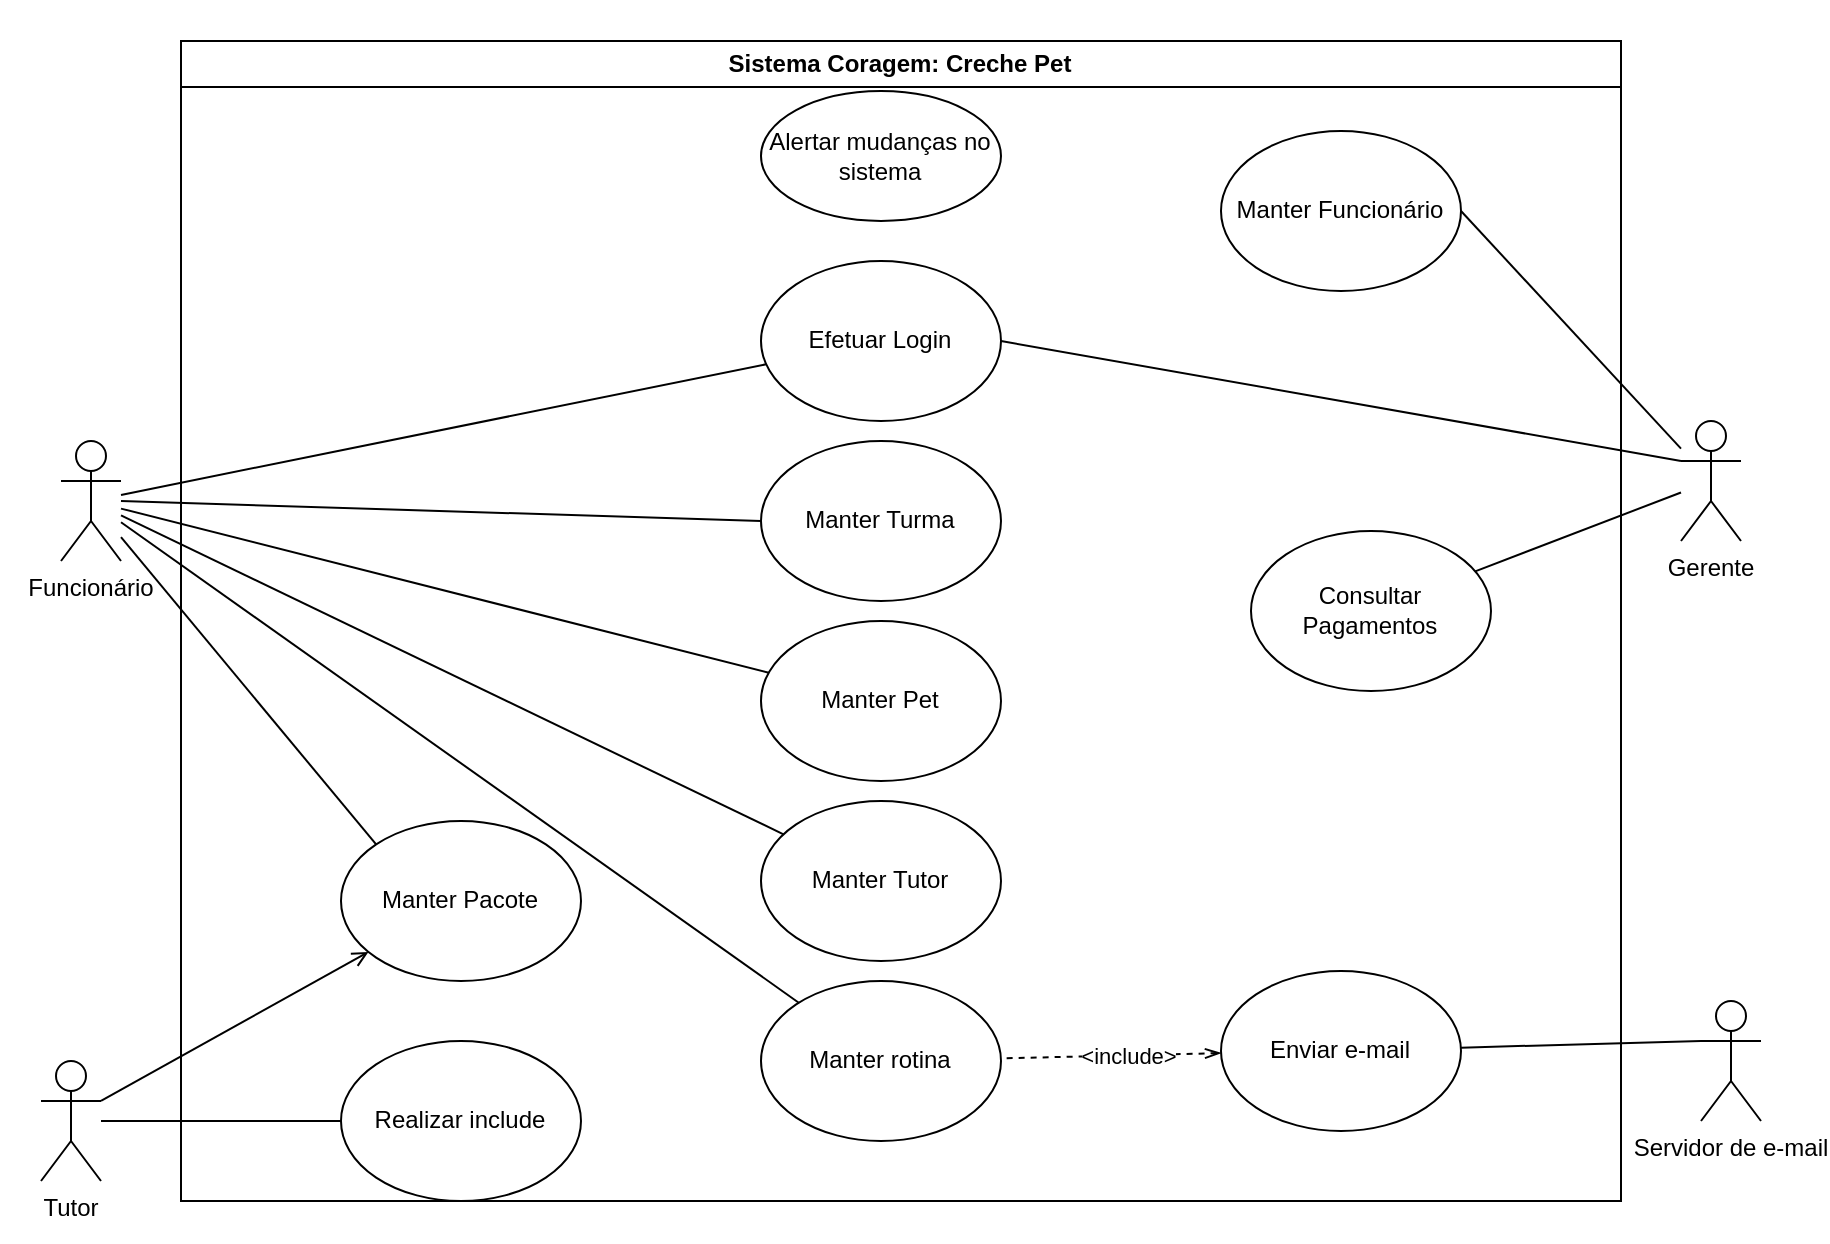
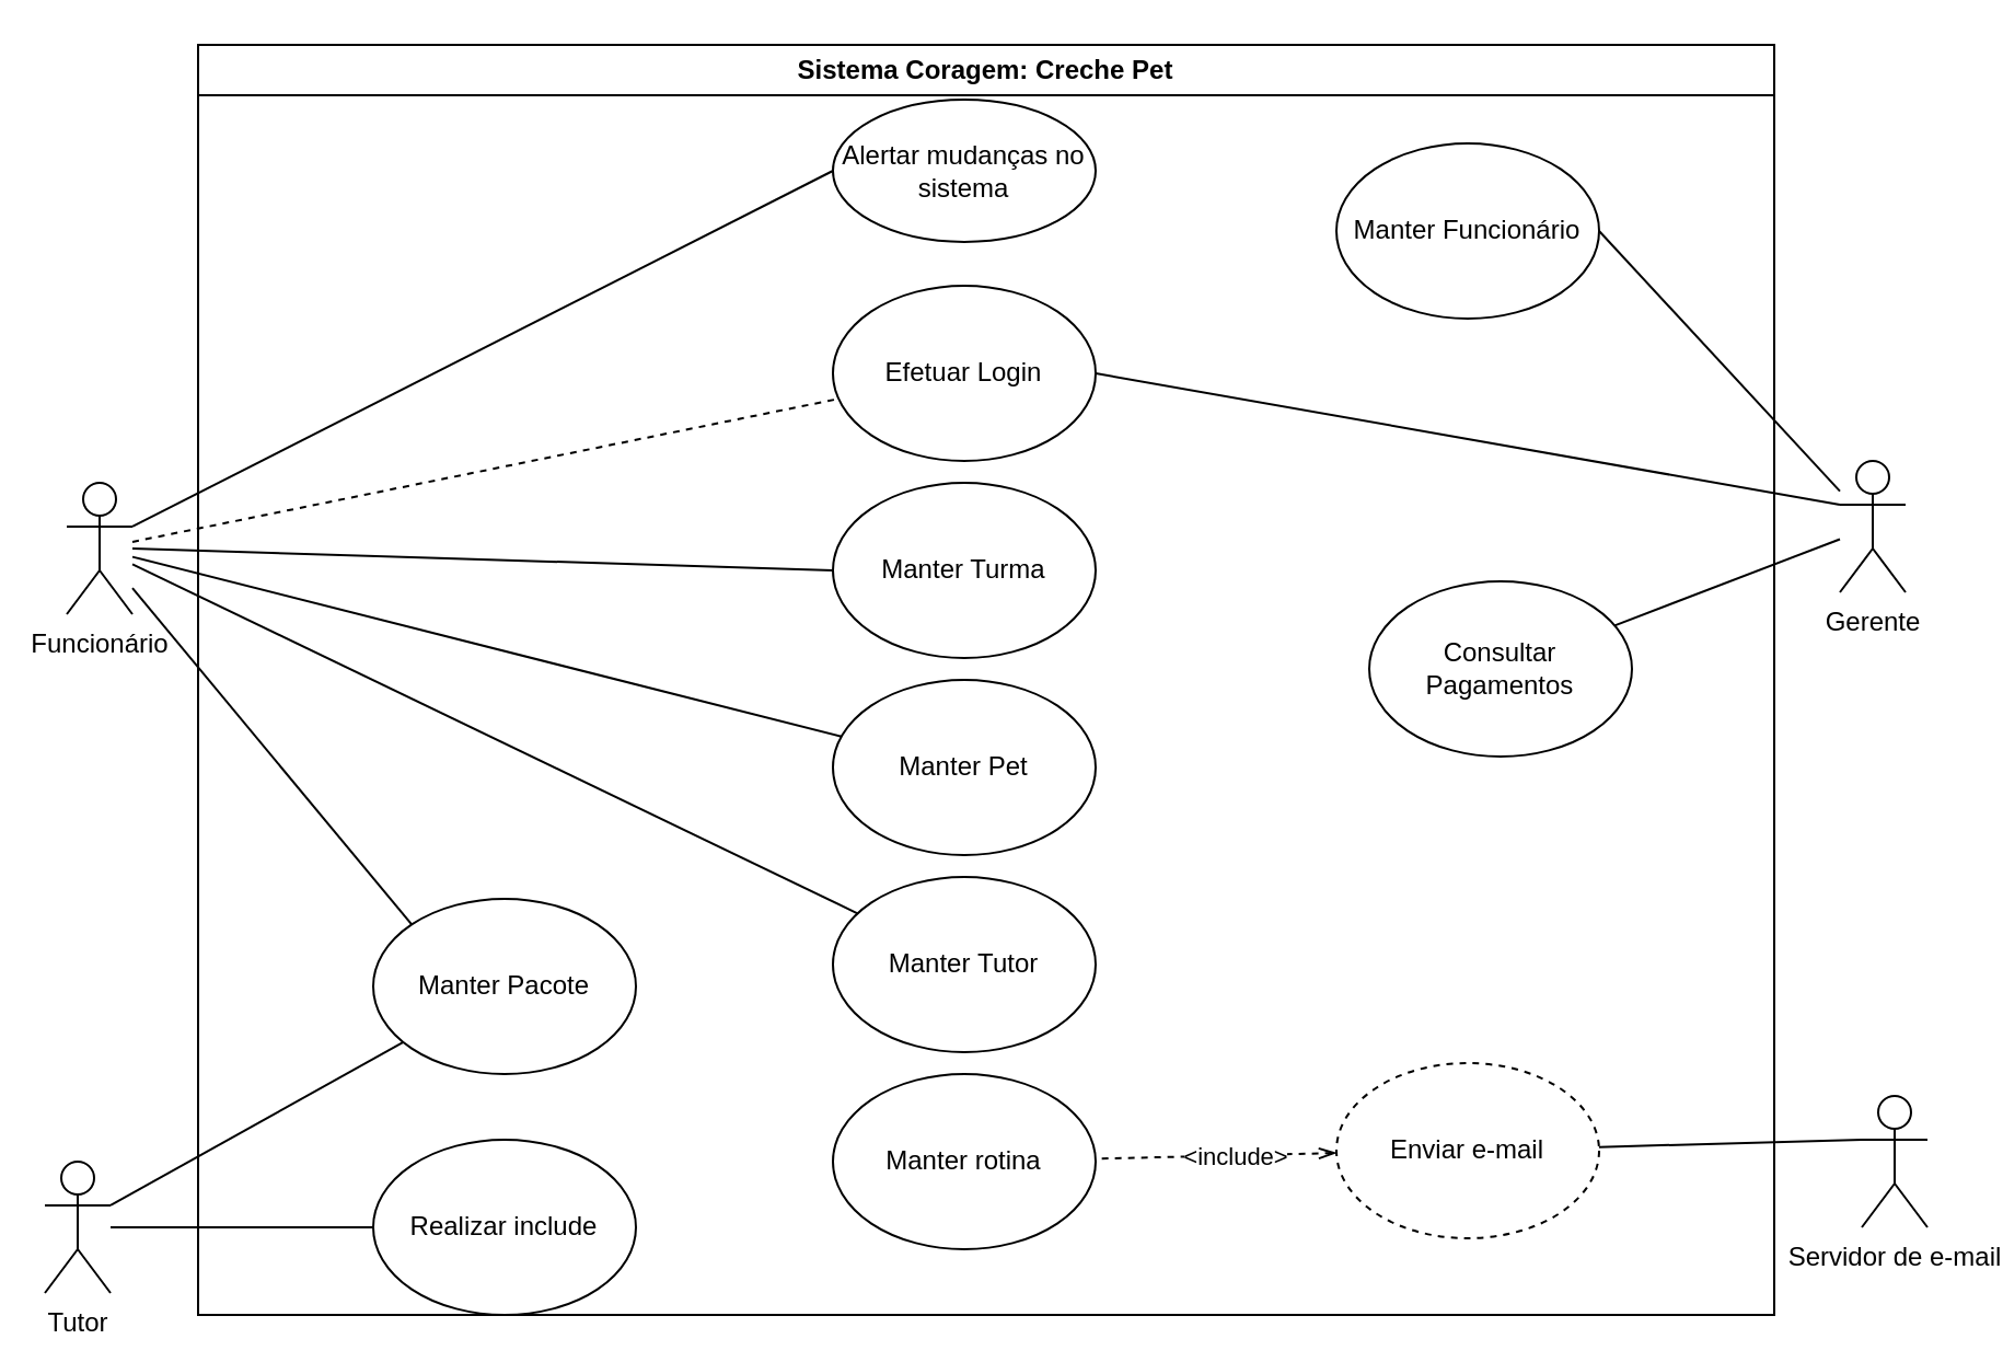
  <mxCell id="0" />
  <mxCell id="1" parent="0" />
  <mxCell id="2" value="Sistema Coragem: Creche Pet" style="swimlane;whiteSpace=wrap;html=1;" parent="1" vertex="1"><mxGeometry x="90" y="20" width="720" height="580" as="geometry"><mxRectangle x="-50" y="50" width="150" height="30" as="alternateBounds" /></mxGeometry></mxCell>
  <mxCell id="3" value="Efetuar Login" style="ellipse;whiteSpace=wrap;html=1;" parent="2" vertex="1"><mxGeometry x="290" y="110" width="120" height="80" as="geometry" /></mxCell>
  <mxCell id="4" value="Alertar mudanças no sistema" style="ellipse;whiteSpace=wrap;html=1;" parent="2" vertex="1"><mxGeometry x="290" y="25" width="120" height="65" as="geometry" /></mxCell>
  <mxCell id="5" value="Manter Funcionário" style="ellipse;whiteSpace=wrap;html=1;" parent="2" vertex="1"><mxGeometry x="520" y="45" width="120" height="80" as="geometry" /></mxCell>
  <mxCell id="6" value="Manter&amp;nbsp;Tutor" style="ellipse;whiteSpace=wrap;html=1;" parent="2" vertex="1"><mxGeometry x="290" y="380" width="120" height="80" as="geometry" /></mxCell>
  <mxCell id="7" value="Realizar include" style="ellipse;whiteSpace=wrap;html=1;" parent="2" vertex="1"><mxGeometry x="80" y="500" width="120" height="80" as="geometry" /></mxCell>
  <mxCell id="8" value="Consultar Pagamentos" style="ellipse;whiteSpace=wrap;html=1;" parent="2" vertex="1"><mxGeometry x="535" y="245" width="120" height="80" as="geometry" /></mxCell>
  <mxCell id="9" value="Manter rotina" style="ellipse;whiteSpace=wrap;html=1;" parent="2" vertex="1"><mxGeometry x="290" y="470" width="120" height="80" as="geometry" /></mxCell>
- <mxCell id="10" value="Enviar e-mail" style="ellipse;whiteSpace=wrap;html=1;" parent="2" vertex="1"><mxGeometry x="520" y="465" width="120" height="80" as="geometry" /></mxCell>
+ <mxCell id="10" value="Enviar e-mail" style="ellipse;whiteSpace=wrap;html=1;dashed=1;" parent="2" vertex="1"><mxGeometry x="520" y="465" width="120" height="80" as="geometry" /></mxCell>
  <mxCell id="11" value="" style="endArrow=none;dashed=1;html=1;rounded=0;startArrow=openThin;startFill=0;endFill=0;" parent="2" source="10" target="9" edge="1"><mxGeometry width="50" height="50" relative="1" as="geometry"><mxPoint x="550" y="680" as="sourcePoint" /><mxPoint x="70" y="600" as="targetPoint" /></mxGeometry></mxCell>
  <mxCell id="12" value="&amp;lt;include&amp;gt;" style="edgeLabel;html=1;align=center;verticalAlign=middle;resizable=0;points=[];" parent="11" vertex="1" connectable="0"><mxGeometry x="0.079" y="1" relative="1" as="geometry"><mxPoint x="12" y="-1" as="offset" /></mxGeometry></mxCell>
  <mxCell id="13" value="Manter&amp;nbsp;Pet" style="ellipse;whiteSpace=wrap;html=1;" parent="2" vertex="1"><mxGeometry x="290" y="290" width="120" height="80" as="geometry" /></mxCell>
  <mxCell id="14" value="Manter Pacote" style="ellipse;whiteSpace=wrap;html=1;" parent="2" vertex="1"><mxGeometry x="80" y="390" width="120" height="80" as="geometry" /></mxCell>
  <mxCell id="15" value="Manter Turma" style="ellipse;whiteSpace=wrap;html=1;" vertex="1" parent="2"><mxGeometry x="290" y="200" width="120" height="80" as="geometry" /></mxCell>
  <mxCell id="16" value="" style="endArrow=none;html=1;rounded=0;entryX=0;entryY=0.5;entryDx=0;entryDy=0;" edge="1" parent="2" target="15"><mxGeometry width="50" height="50" relative="1" as="geometry"><mxPoint x="-30" y="230" as="sourcePoint" /><mxPoint x="110" y="205" as="targetPoint" /></mxGeometry></mxCell>
  <mxCell id="17" value="Servidor de e-mail" style="shape=umlActor;verticalLabelPosition=bottom;verticalAlign=top;html=1;outlineConnect=0;" parent="1" vertex="1"><mxGeometry x="850" y="500" width="30" height="60" as="geometry" /></mxCell>
  <mxCell id="18" value="&lt;div&gt;Funcionário&lt;/div&gt;&lt;div&gt;&lt;br&gt;&lt;/div&gt;" style="shape=umlActor;verticalLabelPosition=bottom;verticalAlign=top;html=1;outlineConnect=0;" parent="1" vertex="1"><mxGeometry x="30" y="220" width="30" height="60" as="geometry" /></mxCell>
- <mxCell id="20" value="" style="endArrow=none;html=1;rounded=0;startArrow=none;startFill=0;endFill=0;" parent="1" source="18" target="3" edge="1"><mxGeometry width="50" height="50" relative="1" as="geometry"><mxPoint x="0" y="250" as="sourcePoint" /><mxPoint x="500" y="360" as="targetPoint" /></mxGeometry></mxCell>
+ <mxCell id="19" value="" style="endArrow=none;html=1;rounded=0;entryX=0;entryY=0.5;entryDx=0;entryDy=0;startArrow=none;startFill=0;exitX=1;exitY=0.333;exitDx=0;exitDy=0;exitPerimeter=0;" parent="1" source="18" target="4" edge="1"><mxGeometry width="50" height="50" relative="1" as="geometry"><mxPoint x="0" y="250" as="sourcePoint" /><mxPoint x="415" y="160" as="targetPoint" /></mxGeometry></mxCell>
+ <mxCell id="20" value="" style="endArrow=none;html=1;rounded=0;startArrow=none;startFill=0;endFill=0;dashed=1;" parent="1" source="18" target="3" edge="1"><mxGeometry width="50" height="50" relative="1" as="geometry"><mxPoint x="0" y="250" as="sourcePoint" /><mxPoint x="500" y="360" as="targetPoint" /></mxGeometry></mxCell>
  <mxCell id="21" value="" style="endArrow=none;html=1;rounded=0;startArrow=none;startFill=0;exitX=0;exitY=0.333;exitDx=0;exitDy=0;exitPerimeter=0;" parent="1" source="17" target="10" edge="1"><mxGeometry width="50" height="50" relative="1" as="geometry"><mxPoint x="380" y="600" as="sourcePoint" /><mxPoint x="430" y="550" as="targetPoint" /></mxGeometry></mxCell>
  <mxCell id="22" value="Gerente" style="shape=umlActor;verticalLabelPosition=bottom;verticalAlign=top;html=1;outlineConnect=0;" parent="1" vertex="1"><mxGeometry x="840" y="210" width="30" height="60" as="geometry" /></mxCell>
  <mxCell id="23" value="" style="endArrow=none;html=1;rounded=0;exitX=1;exitY=0.5;exitDx=0;exitDy=0;" parent="1" source="5" target="22" edge="1"><mxGeometry width="50" height="50" relative="1" as="geometry"><mxPoint x="720" y="180" as="sourcePoint" /><mxPoint x="770" y="130" as="targetPoint" /></mxGeometry></mxCell>
  <mxCell id="24" value="" style="endArrow=none;html=1;rounded=0;" parent="1" source="8" target="22" edge="1"><mxGeometry width="50" height="50" relative="1" as="geometry"><mxPoint x="650" y="350" as="sourcePoint" /><mxPoint x="700" y="300" as="targetPoint" /></mxGeometry></mxCell>
  <mxCell id="25" value="" style="endArrow=none;html=1;rounded=0;exitX=1;exitY=0.5;exitDx=0;exitDy=0;entryX=0;entryY=0.333;entryDx=0;entryDy=0;entryPerimeter=0;" parent="1" source="3" target="22" edge="1"><mxGeometry width="50" height="50" relative="1" as="geometry"><mxPoint x="600" y="240" as="sourcePoint" /><mxPoint x="650" y="190" as="targetPoint" /></mxGeometry></mxCell>
  <mxCell id="26" value="&lt;div&gt;Tutor&lt;/div&gt;" style="shape=umlActor;verticalLabelPosition=bottom;verticalAlign=top;html=1;outlineConnect=0;" parent="1" vertex="1"><mxGeometry x="20" y="530" width="30" height="60" as="geometry" /></mxCell>
  <mxCell id="27" value="" style="endArrow=none;html=1;rounded=0;entryX=0;entryY=0.5;entryDx=0;entryDy=0;" parent="1" source="26" target="7" edge="1"><mxGeometry width="50" height="50" relative="1" as="geometry"><mxPoint x="110" y="565" as="sourcePoint" /><mxPoint x="140" y="535" as="targetPoint" /></mxGeometry></mxCell>
  <mxCell id="28" value="" style="endArrow=none;html=1;rounded=0;" parent="1" source="13" target="18" edge="1"><mxGeometry width="50" height="50" relative="1" as="geometry"><mxPoint x="450" y="430" as="sourcePoint" /><mxPoint x="0" y="260" as="targetPoint" /></mxGeometry></mxCell>
  <mxCell id="29" value="" style="endArrow=none;html=1;rounded=0;" parent="1" source="6" target="18" edge="1"><mxGeometry width="50" height="50" relative="1" as="geometry"><mxPoint x="450" y="430" as="sourcePoint" /><mxPoint x="0" y="280" as="targetPoint" /></mxGeometry></mxCell>
- <mxCell id="30" value="" style="endArrow=none;html=1;rounded=0;" parent="1" source="18" target="9" edge="1"><mxGeometry width="50" height="50" relative="1" as="geometry"><mxPoint x="-15" y="280" as="sourcePoint" /><mxPoint x="642.35" y="570" as="targetPoint" /></mxGeometry></mxCell>
- <mxCell id="31" value="" style="endArrow=open;html=1;rounded=0;exitX=1;exitY=0.333;exitDx=0;exitDy=0;exitPerimeter=0;" parent="1" source="26" target="14" edge="1"><mxGeometry width="50" height="50" relative="1" as="geometry"><mxPoint x="60" y="550" as="sourcePoint" /><mxPoint x="530" y="380" as="targetPoint" /></mxGeometry></mxCell>
+ <mxCell id="31" value="" style="endArrow=none;html=1;rounded=0;exitX=1;exitY=0.333;exitDx=0;exitDy=0;exitPerimeter=0;" parent="1" source="26" target="14" edge="1"><mxGeometry width="50" height="50" relative="1" as="geometry"><mxPoint x="60" y="550" as="sourcePoint" /><mxPoint x="530" y="380" as="targetPoint" /></mxGeometry></mxCell>
  <mxCell id="32" value="" style="endArrow=none;html=1;rounded=0;exitX=0;exitY=0;exitDx=0;exitDy=0;" parent="1" source="14" target="18" edge="1"><mxGeometry width="50" height="50" relative="1" as="geometry"><mxPoint x="480" y="430" as="sourcePoint" /><mxPoint x="530" y="380" as="targetPoint" /></mxGeometry></mxCell>
